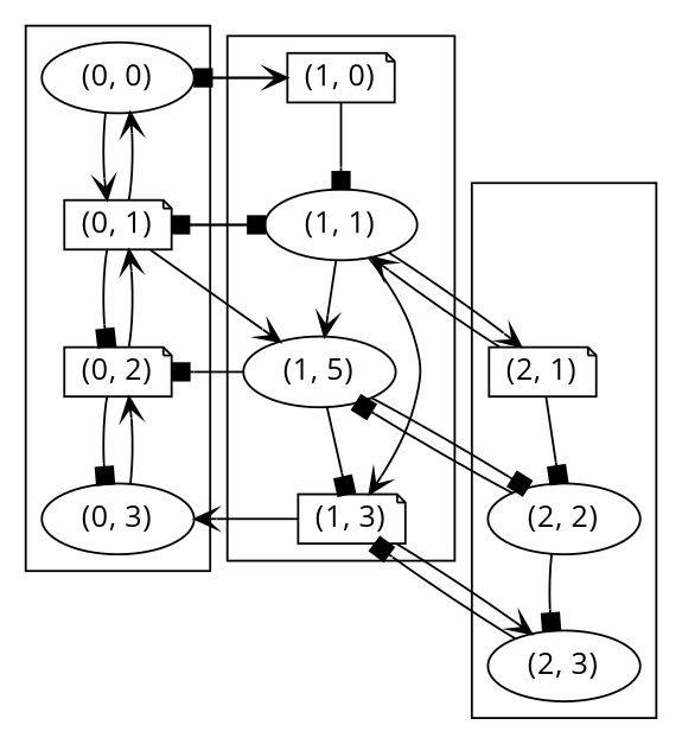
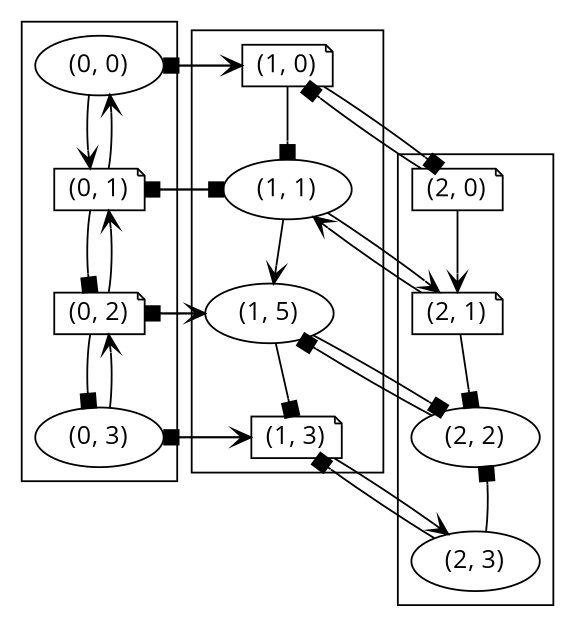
  digraph {
    bgposlor="!#808080"
    fontname="Open Sans"
    rankdir=TB
    node [fontname="Open Sans" shape=ellipse]
    edge [arrowhead=box dir=forward fontname="Open Sans"]
    "(0, 0)" [height=0.3 width=0.3]
    "(0, 1)" [height=0.3 shape=note width=0.3]
    "(0, 2)" [height=0.3 shape=note width=0.3]
    "(0, 3)" [height=0.3 width=0.3]
    "(1, 0)" [height=0.3 shape=note width=0.3]
    "(1, 1)" [height=0.3 width=0.3]
    n7 [height=0.3 label="(1, 5)" width=0.3]
    "(1, 3)" [height=0.3 shape=note width=0.3]
+   "(2, 0)" [height=0.3 shape=note width=0.3]
    "(2, 1)" [height=0.3 shape=note width=0.3]
    "(2, 2)" [height=0.3 width=0.3]
    "(2, 3)" [height=0.3 width=0.3]
    subgraph cluster_1 {
      "(0, 0)"
      "(0, 1)"
      "(0, 2)"
      "(0, 3)"
    }
    subgraph cluster_2 {
      "(1, 0)"
      "(1, 1)"
      n7
      "(1, 3)"
    }
    subgraph cluster_3 {
+     "(2, 0)"
      "(2, 1)"
      "(2, 2)"
      "(2, 3)"
    }
    "(0, 0)" -> "(0, 1)" [arrowhead=vee]
    "(0, 0)" -> "(1, 0)" [arrowhead=vee]
    "(0, 1)" -> "(0, 0)" [arrowhead=vee]
    "(0, 1)" -> "(0, 2)"
    "(0, 1)" -> "(1, 1)"
    "(0, 2)" -> "(0, 1)" [arrowhead=vee]
    "(0, 2)" -> "(0, 3)"
-   "(0, 1)" -> n7 [arrowhead=vee]
+   "(0, 2)" -> n7 [arrowhead=vee]
    "(0, 3)" -> "(0, 2)" [arrowhead=vee]
-   "(1, 1)" -> "(1, 3)" [arrowhead=vee]
+   "(0, 3)" -> "(1, 3)" [arrowhead=vee]
    "(1, 0)" -> "(0, 0)"
    "(1, 0)" -> "(1, 1)"
+   "(1, 0)" -> "(2, 0)"
    "(1, 1)" -> "(0, 1)"
    "(1, 1)" -> n7 [arrowhead=vee]
    "(1, 1)" -> "(2, 1)" [arrowhead=vee]
    n7 -> "(0, 2)"
    n7 -> "(1, 3)"
    n7 -> "(2, 2)"
-   "(1, 3)" -> "(0, 3)" [arrowhead=vee]
+   "(1, 3)" -> "(0, 3)"
    "(1, 3)" -> "(2, 3)" [arrowhead=vee]
+   "(2, 0)" -> "(1, 0)"
+   "(2, 0)" -> "(2, 1)" [arrowhead=vee]
    "(2, 1)" -> "(1, 1)" [arrowhead=vee]
    "(2, 1)" -> "(2, 2)"
    "(2, 2)" -> n7
-   "(2, 2)" -> "(2, 3)"
+   "(2, 3)" -> "(2, 2)"
    "(2, 3)" -> "(1, 3)"
  }
